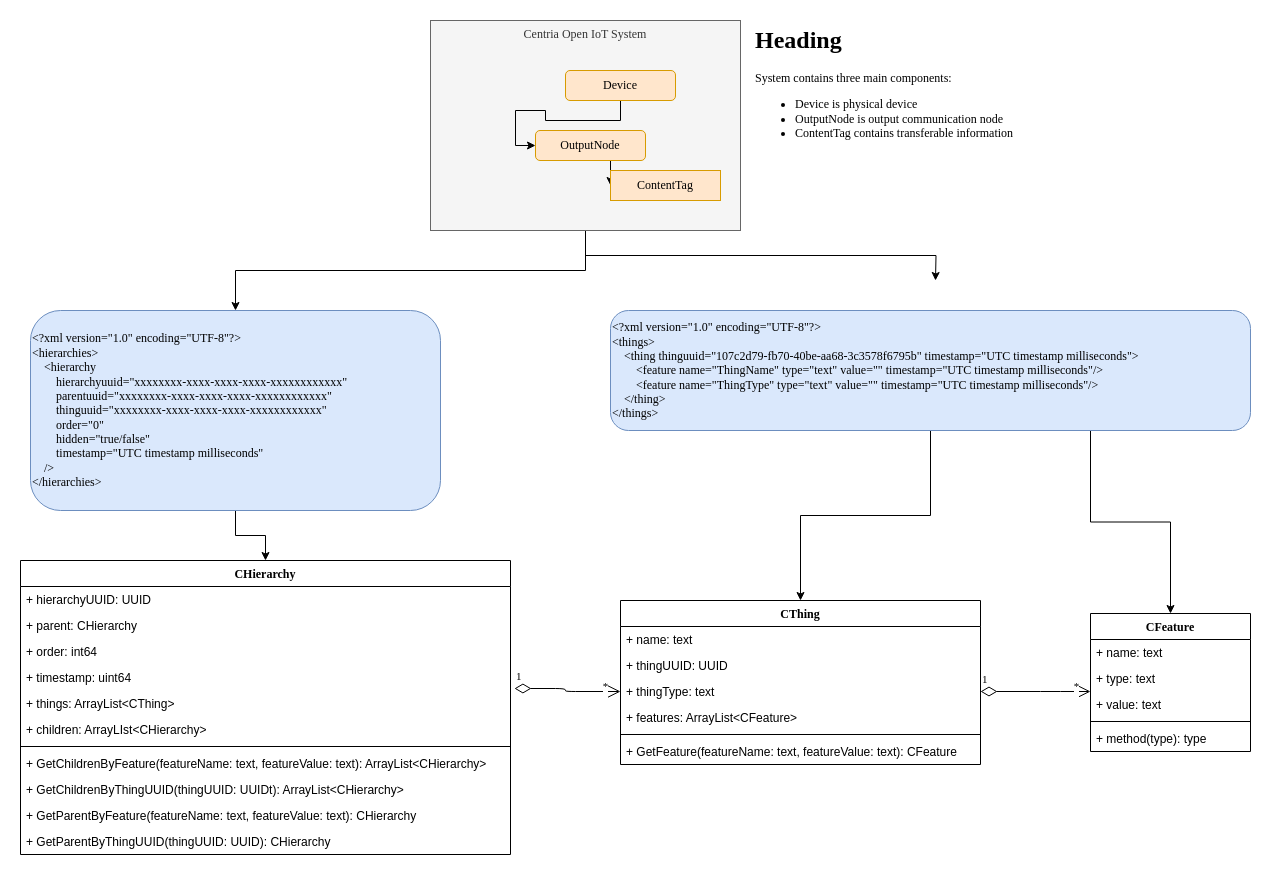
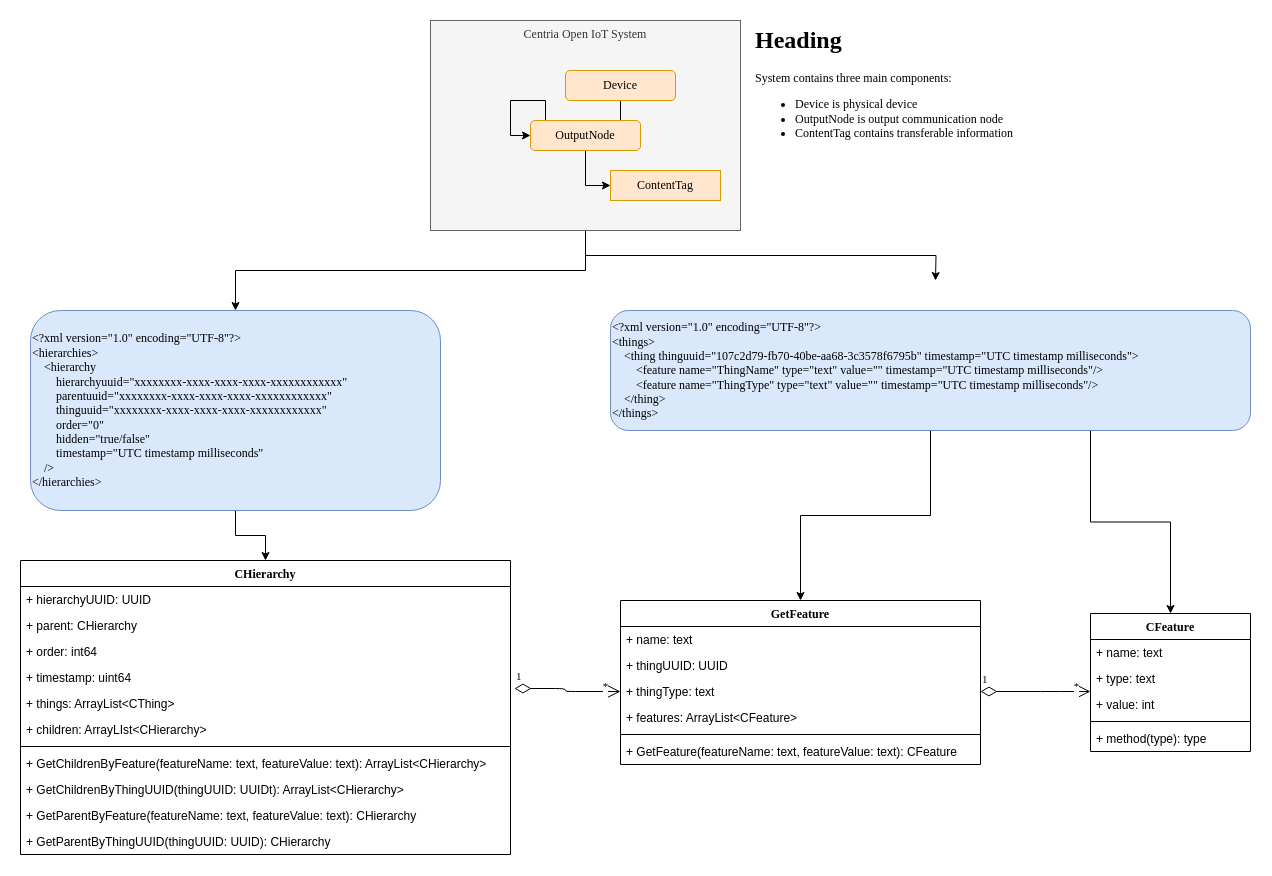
  <mxCell id="0" />
  <mxCell id="1" parent="0" />
  <mxCell id="2" style="edgeStyle=orthogonalEdgeStyle;rounded=0;orthogonalLoop=1;jettySize=auto;html=1;exitX=0.5;exitY=1;exitDx=0;exitDy=0;fontFamily=Comic Sans MS;" edge="1" parent="1" source="4" target="12"><mxGeometry relative="1" as="geometry"><mxPoint x="-85" y="280" as="targetPoint" /></mxGeometry></mxCell>
  <mxCell id="3" style="edgeStyle=orthogonalEdgeStyle;rounded=0;orthogonalLoop=1;jettySize=auto;html=1;exitX=0.5;exitY=1;exitDx=0;exitDy=0;fontFamily=Comic Sans MS;" edge="1" parent="1" source="4"><mxGeometry relative="1" as="geometry"><mxPoint x="935" y="280" as="targetPoint" /></mxGeometry></mxCell>
  <mxCell id="4" value="Centria Open IoT System" style="rounded=0;whiteSpace=wrap;html=1;fontFamily=Comic Sans MS;fillColor=#f5f5f5;strokeColor=#666666;fontColor=#333333;verticalAlign=top;" vertex="1" parent="1"><mxGeometry x="430" y="20" width="310" height="210" as="geometry" /></mxCell>
  <mxCell id="5" style="edgeStyle=orthogonalEdgeStyle;rounded=0;orthogonalLoop=1;jettySize=auto;html=1;exitX=0.5;exitY=1;exitDx=0;exitDy=0;entryX=0;entryY=0.5;entryDx=0;entryDy=0;fontFamily=Comic Sans MS;" edge="1" parent="1" source="6" target="8"><mxGeometry relative="1" as="geometry" /></mxCell>
  <mxCell id="6" value="Device" style="rounded=1;whiteSpace=wrap;html=1;fontFamily=Comic Sans MS;fillColor=#ffe6cc;strokeColor=#d79b00;" vertex="1" parent="1"><mxGeometry x="565" y="70" width="110" height="30" as="geometry" /></mxCell>
  <mxCell id="7" style="edgeStyle=orthogonalEdgeStyle;rounded=0;orthogonalLoop=1;jettySize=auto;html=1;exitX=0.5;exitY=1;exitDx=0;exitDy=0;entryX=0;entryY=0.5;entryDx=0;entryDy=0;fontFamily=Comic Sans MS;" edge="1" parent="1" source="8" target="9"><mxGeometry relative="1" as="geometry" /></mxCell>
- <mxCell id="8" value="OutputNode" style="rounded=1;whiteSpace=wrap;html=1;fontFamily=Comic Sans MS;fillColor=#ffe6cc;strokeColor=#d79b00;" vertex="1" parent="1"><mxGeometry x="535" y="130" width="110" height="30" as="geometry" /></mxCell>
+ <mxCell id="8" value="OutputNode" style="rounded=1;whiteSpace=wrap;html=1;fontFamily=Comic Sans MS;fillColor=#ffe6cc;strokeColor=#d79b00;" vertex="1" parent="1"><mxGeometry x="530" y="120" width="110" height="30" as="geometry" /></mxCell>
  <mxCell id="9" value="ContentTag" style="whiteSpace=wrap;html=1;fontFamily=Comic Sans MS;fillColor=#ffe6cc;strokeColor=#d79b00;rounded=0;" vertex="1" parent="1"><mxGeometry x="610" y="170" width="110" height="30" as="geometry" /></mxCell>
  <mxCell id="10" value="&lt;h1&gt;Heading&lt;/h1&gt;&lt;p&gt;System contains three main components:&lt;/p&gt;&lt;p&gt;&lt;ul&gt;&lt;li&gt;Device is physical device&lt;/li&gt;&lt;li&gt;OutputNode is output communication node&lt;/li&gt;&lt;li&gt;ContentTag contains&amp;nbsp;transferable information&lt;/li&gt;&lt;/ul&gt;&lt;/p&gt;" style="text;html=1;strokeColor=none;fillColor=none;spacing=5;spacingTop=-20;whiteSpace=wrap;overflow=hidden;rounded=0;fontFamily=Comic Sans MS;" vertex="1" parent="1"><mxGeometry x="750" y="20" width="310" height="150" as="geometry" /></mxCell>
  <mxCell id="11" style="edgeStyle=orthogonalEdgeStyle;rounded=0;orthogonalLoop=1;jettySize=auto;html=1;exitX=0.5;exitY=1;exitDx=0;exitDy=0;entryX=0.5;entryY=0;entryDx=0;entryDy=0;fontFamily=Comic Sans MS;" edge="1" parent="1" source="12" target="16"><mxGeometry relative="1" as="geometry" /></mxCell>
  <mxCell id="12" value="&lt;div&gt;&amp;lt;?xml version=&quot;1.0&quot; encoding=&quot;UTF-8&quot;?&amp;gt;&lt;/div&gt;&lt;div&gt;&amp;lt;hierarchies&amp;gt;&lt;/div&gt;&lt;div&gt;&lt;span&gt;&lt;/span&gt;&amp;nbsp; &amp;nbsp; &amp;lt;hierarchy&amp;nbsp;&lt;/div&gt;&lt;div&gt;&amp;nbsp; &amp;nbsp; &amp;nbsp; &amp;nbsp; hierarchyuuid=&quot;xxxxxxxx-xxxx-xxxx-xxxx-xxxxxxxxxxxx&quot;&amp;nbsp;&lt;/div&gt;&lt;div&gt;&amp;nbsp; &amp;nbsp; &amp;nbsp; &amp;nbsp; parentuuid=&quot;xxxxxxxx-xxxx-xxxx-xxxx-xxxxxxxxxxxx&quot;&amp;nbsp;&lt;/div&gt;&lt;div&gt;&amp;nbsp; &amp;nbsp; &amp;nbsp; &amp;nbsp; thinguuid=&quot;xxxxxxxx-xxxx-xxxx-xxxx-xxxxxxxxxxxx&quot;&amp;nbsp;&lt;/div&gt;&lt;div&gt;&amp;nbsp; &amp;nbsp; &amp;nbsp; &amp;nbsp; order=&quot;0&quot;&lt;/div&gt;&lt;div&gt;&amp;nbsp; &amp;nbsp; &amp;nbsp; &amp;nbsp; hidden=&quot;true/false&quot;&amp;nbsp;&lt;/div&gt;&lt;div&gt;&amp;nbsp; &amp;nbsp; &amp;nbsp; &amp;nbsp; timestamp=&quot;UTC timestamp milliseconds&quot;&lt;/div&gt;&lt;div&gt;&amp;nbsp; &amp;nbsp; /&amp;gt;&lt;/div&gt;&lt;div&gt;&amp;lt;/hierarchies&amp;gt;&lt;/div&gt;" style="rounded=1;whiteSpace=wrap;html=1;fontFamily=Comic Sans MS;fillColor=#dae8fc;strokeColor=#6c8ebf;align=left;" vertex="1" parent="1"><mxGeometry x="30" y="310" width="410" height="200" as="geometry" /></mxCell>
  <mxCell id="13" style="edgeStyle=orthogonalEdgeStyle;rounded=0;orthogonalLoop=1;jettySize=auto;html=1;exitX=0.5;exitY=1;exitDx=0;exitDy=0;fontFamily=Comic Sans MS;" edge="1" parent="1" source="15" target="28"><mxGeometry relative="1" as="geometry" /></mxCell>
  <mxCell id="14" style="edgeStyle=orthogonalEdgeStyle;rounded=0;orthogonalLoop=1;jettySize=auto;html=1;exitX=0.75;exitY=1;exitDx=0;exitDy=0;entryX=0.5;entryY=0;entryDx=0;entryDy=0;fontFamily=Comic Sans MS;" edge="1" parent="1" source="15" target="37"><mxGeometry relative="1" as="geometry" /></mxCell>
  <mxCell id="15" value="&lt;div&gt;&amp;lt;?xml version=&quot;1.0&quot; encoding=&quot;UTF-8&quot;?&amp;gt;&lt;/div&gt;&lt;div&gt;&amp;lt;things&amp;gt;&lt;/div&gt;&lt;div&gt;&lt;span&gt;&lt;/span&gt;&amp;nbsp; &amp;nbsp; &amp;lt;thing thinguuid=&quot;107c2d79-fb70-40be-aa68-3c3578f6795b&quot; timestamp=&quot;UTC timestamp milliseconds&quot;&amp;gt;&lt;/div&gt;&lt;div&gt;&lt;span&gt;&#09;&lt;/span&gt;&amp;nbsp; &amp;nbsp; &amp;nbsp; &amp;nbsp; &amp;lt;feature name=&quot;ThingName&quot; type=&quot;text&quot; value=&quot;&quot; timestamp=&quot;UTC timestamp milliseconds&quot;/&amp;gt;&lt;/div&gt;&lt;div&gt;&lt;span&gt;&lt;/span&gt;&amp;nbsp; &amp;nbsp; &amp;nbsp; &amp;nbsp; &amp;lt;feature name=&quot;ThingType&quot; type=&quot;text&quot; value=&quot;&quot; timestamp=&quot;UTC timestamp milliseconds&quot;/&amp;gt;&lt;/div&gt;&lt;div&gt;&lt;span&gt;&lt;/span&gt;&amp;nbsp; &amp;nbsp; &amp;lt;/thing&amp;gt;&lt;/div&gt;&lt;div&gt;&amp;lt;/things&amp;gt;&lt;/div&gt;" style="rounded=1;whiteSpace=wrap;html=1;fontFamily=Comic Sans MS;fillColor=#dae8fc;strokeColor=#6c8ebf;align=left;" vertex="1" parent="1"><mxGeometry x="610" y="310" width="640" height="120" as="geometry" /></mxCell>
  <mxCell id="16" value="CHierarchy" style="swimlane;fontStyle=1;align=center;verticalAlign=top;childLayout=stackLayout;horizontal=1;startSize=26;horizontalStack=0;resizeParent=1;resizeParentMax=0;resizeLast=0;collapsible=1;marginBottom=0;fontFamily=Comic Sans MS;" vertex="1" parent="1"><mxGeometry x="20" y="560" width="490" height="294" as="geometry" /></mxCell>
  <mxCell id="17" value="+ hierarchyUUID: UUID" style="text;strokeColor=none;fillColor=none;align=left;verticalAlign=top;spacingLeft=4;spacingRight=4;overflow=hidden;rotatable=0;points=[[0,0.5],[1,0.5]];portConstraint=eastwest;" vertex="1" parent="16"><mxGeometry y="26" width="490" height="26" as="geometry" /></mxCell>
  <mxCell id="18" value="+ parent: CHierarchy" style="text;strokeColor=none;fillColor=none;align=left;verticalAlign=top;spacingLeft=4;spacingRight=4;overflow=hidden;rotatable=0;points=[[0,0.5],[1,0.5]];portConstraint=eastwest;" vertex="1" parent="16"><mxGeometry y="52" width="490" height="26" as="geometry" /></mxCell>
  <mxCell id="19" value="+ order: int64" style="text;strokeColor=none;fillColor=none;align=left;verticalAlign=top;spacingLeft=4;spacingRight=4;overflow=hidden;rotatable=0;points=[[0,0.5],[1,0.5]];portConstraint=eastwest;" vertex="1" parent="16"><mxGeometry y="78" width="490" height="26" as="geometry" /></mxCell>
  <mxCell id="20" value="+ timestamp: uint64" style="text;strokeColor=none;fillColor=none;align=left;verticalAlign=top;spacingLeft=4;spacingRight=4;overflow=hidden;rotatable=0;points=[[0,0.5],[1,0.5]];portConstraint=eastwest;" vertex="1" parent="16"><mxGeometry y="104" width="490" height="26" as="geometry" /></mxCell>
  <mxCell id="21" value="+ things: ArrayList&lt;CThing&gt;" style="text;strokeColor=none;fillColor=none;align=left;verticalAlign=top;spacingLeft=4;spacingRight=4;overflow=hidden;rotatable=0;points=[[0,0.5],[1,0.5]];portConstraint=eastwest;" vertex="1" parent="16"><mxGeometry y="130" width="490" height="26" as="geometry" /></mxCell>
  <mxCell id="22" value="+ children: ArrayLIst&lt;CHierarchy&gt;" style="text;strokeColor=none;fillColor=none;align=left;verticalAlign=top;spacingLeft=4;spacingRight=4;overflow=hidden;rotatable=0;points=[[0,0.5],[1,0.5]];portConstraint=eastwest;" vertex="1" parent="16"><mxGeometry y="156" width="490" height="26" as="geometry" /></mxCell>
  <mxCell id="23" value="" style="line;strokeWidth=1;fillColor=none;align=left;verticalAlign=middle;spacingTop=-1;spacingLeft=3;spacingRight=3;rotatable=0;labelPosition=right;points=[];portConstraint=eastwest;" vertex="1" parent="16"><mxGeometry y="182" width="490" height="8" as="geometry" /></mxCell>
  <mxCell id="24" value="+ GetChildrenByFeature(featureName: text, featureValue: text): ArrayList&lt;CHierarchy&gt;" style="text;strokeColor=none;fillColor=none;align=left;verticalAlign=top;spacingLeft=4;spacingRight=4;overflow=hidden;rotatable=0;points=[[0,0.5],[1,0.5]];portConstraint=eastwest;" vertex="1" parent="16"><mxGeometry y="190" width="490" height="26" as="geometry" /></mxCell>
  <mxCell id="25" value="+ GetChildrenByThingUUID(thingUUID: UUIDt): ArrayList&lt;CHierarchy&gt;" style="text;strokeColor=none;fillColor=none;align=left;verticalAlign=top;spacingLeft=4;spacingRight=4;overflow=hidden;rotatable=0;points=[[0,0.5],[1,0.5]];portConstraint=eastwest;" vertex="1" parent="16"><mxGeometry y="216" width="490" height="26" as="geometry" /></mxCell>
  <mxCell id="26" value="+ GetParentByFeature(featureName: text, featureValue: text): CHierarchy" style="text;strokeColor=none;fillColor=none;align=left;verticalAlign=top;spacingLeft=4;spacingRight=4;overflow=hidden;rotatable=0;points=[[0,0.5],[1,0.5]];portConstraint=eastwest;" vertex="1" parent="16"><mxGeometry y="242" width="490" height="26" as="geometry" /></mxCell>
  <mxCell id="27" value="+ GetParentByThingUUID(thingUUID: UUID): CHierarchy" style="text;strokeColor=none;fillColor=none;align=left;verticalAlign=top;spacingLeft=4;spacingRight=4;overflow=hidden;rotatable=0;points=[[0,0.5],[1,0.5]];portConstraint=eastwest;" vertex="1" parent="16"><mxGeometry y="268" width="490" height="26" as="geometry" /></mxCell>
- <mxCell id="28" value="CThing" style="swimlane;fontStyle=1;align=center;verticalAlign=top;childLayout=stackLayout;horizontal=1;startSize=26;horizontalStack=0;resizeParent=1;resizeParentMax=0;resizeLast=0;collapsible=1;marginBottom=0;fontFamily=Comic Sans MS;" vertex="1" parent="1"><mxGeometry x="620" y="600" width="360" height="164" as="geometry" /></mxCell>
+ <mxCell id="28" value="GetFeature" style="swimlane;fontStyle=1;align=center;verticalAlign=top;childLayout=stackLayout;horizontal=1;startSize=26;horizontalStack=0;resizeParent=1;resizeParentMax=0;resizeLast=0;collapsible=1;marginBottom=0;fontFamily=Comic Sans MS;" vertex="1" parent="1"><mxGeometry x="620" y="600" width="360" height="164" as="geometry" /></mxCell>
  <mxCell id="29" value="+ name: text" style="text;strokeColor=none;fillColor=none;align=left;verticalAlign=top;spacingLeft=4;spacingRight=4;overflow=hidden;rotatable=0;points=[[0,0.5],[1,0.5]];portConstraint=eastwest;" vertex="1" parent="28"><mxGeometry y="26" width="360" height="26" as="geometry" /></mxCell>
  <mxCell id="30" value="+ thingUUID: UUID" style="text;strokeColor=none;fillColor=none;align=left;verticalAlign=top;spacingLeft=4;spacingRight=4;overflow=hidden;rotatable=0;points=[[0,0.5],[1,0.5]];portConstraint=eastwest;" vertex="1" parent="28"><mxGeometry y="52" width="360" height="26" as="geometry" /></mxCell>
  <mxCell id="31" value="+ thingType: text" style="text;strokeColor=none;fillColor=none;align=left;verticalAlign=top;spacingLeft=4;spacingRight=4;overflow=hidden;rotatable=0;points=[[0,0.5],[1,0.5]];portConstraint=eastwest;" vertex="1" parent="28"><mxGeometry y="78" width="360" height="26" as="geometry" /></mxCell>
  <mxCell id="32" value="+ features: ArrayList&lt;CFeature&gt;" style="text;strokeColor=none;fillColor=none;align=left;verticalAlign=top;spacingLeft=4;spacingRight=4;overflow=hidden;rotatable=0;points=[[0,0.5],[1,0.5]];portConstraint=eastwest;" vertex="1" parent="28"><mxGeometry y="104" width="360" height="26" as="geometry" /></mxCell>
  <mxCell id="33" value="" style="line;strokeWidth=1;fillColor=none;align=left;verticalAlign=middle;spacingTop=-1;spacingLeft=3;spacingRight=3;rotatable=0;labelPosition=right;points=[];portConstraint=eastwest;" vertex="1" parent="28"><mxGeometry y="130" width="360" height="8" as="geometry" /></mxCell>
  <mxCell id="34" value="+ GetFeature(featureName: text, featureValue: text): CFeature" style="text;strokeColor=none;fillColor=none;align=left;verticalAlign=top;spacingLeft=4;spacingRight=4;overflow=hidden;rotatable=0;points=[[0,0.5],[1,0.5]];portConstraint=eastwest;" vertex="1" parent="28"><mxGeometry y="138" width="360" height="26" as="geometry" /></mxCell>
  <mxCell id="35" value="1" style="endArrow=open;html=1;endSize=12;startArrow=diamondThin;startSize=14;startFill=0;edgeStyle=orthogonalEdgeStyle;align=left;verticalAlign=bottom;fontFamily=Comic Sans MS;exitX=1.008;exitY=-0.077;exitDx=0;exitDy=0;exitPerimeter=0;entryX=0;entryY=0.5;entryDx=0;entryDy=0;" edge="1" parent="1" source="21" target="31"><mxGeometry x="-1" y="3" relative="1" as="geometry"><mxPoint x="420" y="530" as="sourcePoint" /><mxPoint x="580" y="530" as="targetPoint" /></mxGeometry></mxCell>
  <mxCell id="36" value="*&lt;br&gt;&lt;br&gt;" style="edgeLabel;html=1;align=center;verticalAlign=middle;resizable=0;points=[];fontFamily=Comic Sans MS;" vertex="1" connectable="0" parent="35"><mxGeometry x="0.725" y="-1" relative="1" as="geometry"><mxPoint as="offset" /></mxGeometry></mxCell>
  <mxCell id="37" value="CFeature" style="swimlane;fontStyle=1;align=center;verticalAlign=top;childLayout=stackLayout;horizontal=1;startSize=26;horizontalStack=0;resizeParent=1;resizeParentMax=0;resizeLast=0;collapsible=1;marginBottom=0;fontFamily=Comic Sans MS;" vertex="1" parent="1"><mxGeometry x="1090" y="613" width="160" height="138" as="geometry" /></mxCell>
  <mxCell id="38" value="+ name: text" style="text;strokeColor=none;fillColor=none;align=left;verticalAlign=top;spacingLeft=4;spacingRight=4;overflow=hidden;rotatable=0;points=[[0,0.5],[1,0.5]];portConstraint=eastwest;" vertex="1" parent="37"><mxGeometry y="26" width="160" height="26" as="geometry" /></mxCell>
  <mxCell id="39" value="+ type: text" style="text;strokeColor=none;fillColor=none;align=left;verticalAlign=top;spacingLeft=4;spacingRight=4;overflow=hidden;rotatable=0;points=[[0,0.5],[1,0.5]];portConstraint=eastwest;" vertex="1" parent="37"><mxGeometry y="52" width="160" height="26" as="geometry" /></mxCell>
- <mxCell id="40" value="+ value: text" style="text;strokeColor=none;fillColor=none;align=left;verticalAlign=top;spacingLeft=4;spacingRight=4;overflow=hidden;rotatable=0;points=[[0,0.5],[1,0.5]];portConstraint=eastwest;" vertex="1" parent="37"><mxGeometry y="78" width="160" height="26" as="geometry" /></mxCell>
+ <mxCell id="40" value="+ value: int" style="text;strokeColor=none;fillColor=none;align=left;verticalAlign=top;spacingLeft=4;spacingRight=4;overflow=hidden;rotatable=0;points=[[0,0.5],[1,0.5]];portConstraint=eastwest;" vertex="1" parent="37"><mxGeometry y="78" width="160" height="26" as="geometry" /></mxCell>
  <mxCell id="41" value="" style="line;strokeWidth=1;fillColor=none;align=left;verticalAlign=middle;spacingTop=-1;spacingLeft=3;spacingRight=3;rotatable=0;labelPosition=right;points=[];portConstraint=eastwest;" vertex="1" parent="37"><mxGeometry y="104" width="160" height="8" as="geometry" /></mxCell>
  <mxCell id="42" value="+ method(type): type" style="text;strokeColor=none;fillColor=none;align=left;verticalAlign=top;spacingLeft=4;spacingRight=4;overflow=hidden;rotatable=0;points=[[0,0.5],[1,0.5]];portConstraint=eastwest;" vertex="1" parent="37"><mxGeometry y="112" width="160" height="26" as="geometry" /></mxCell>
  <mxCell id="43" value="1" style="endArrow=open;html=1;endSize=12;startArrow=diamondThin;startSize=14;startFill=0;edgeStyle=orthogonalEdgeStyle;align=left;verticalAlign=bottom;fontFamily=Comic Sans MS;exitX=1;exitY=0.5;exitDx=0;exitDy=0;entryX=0;entryY=0;entryDx=0;entryDy=0;entryPerimeter=0;" edge="1" parent="1" source="31" target="40"><mxGeometry x="-1" y="3" relative="1" as="geometry"><mxPoint x="523.92" y="697.998" as="sourcePoint" /><mxPoint x="630" y="701" as="targetPoint" /><Array as="points"><mxPoint x="1050" y="691" /><mxPoint x="1050" y="691" /></Array></mxGeometry></mxCell>
  <mxCell id="44" value="*&lt;br&gt;&lt;br&gt;" style="edgeLabel;html=1;align=center;verticalAlign=middle;resizable=0;points=[];fontFamily=Comic Sans MS;" vertex="1" connectable="0" parent="43"><mxGeometry x="0.725" y="-1" relative="1" as="geometry"><mxPoint as="offset" /></mxGeometry></mxCell>
